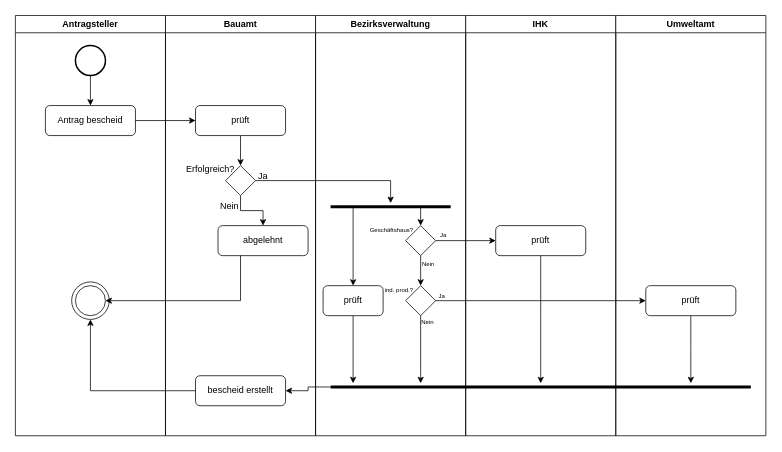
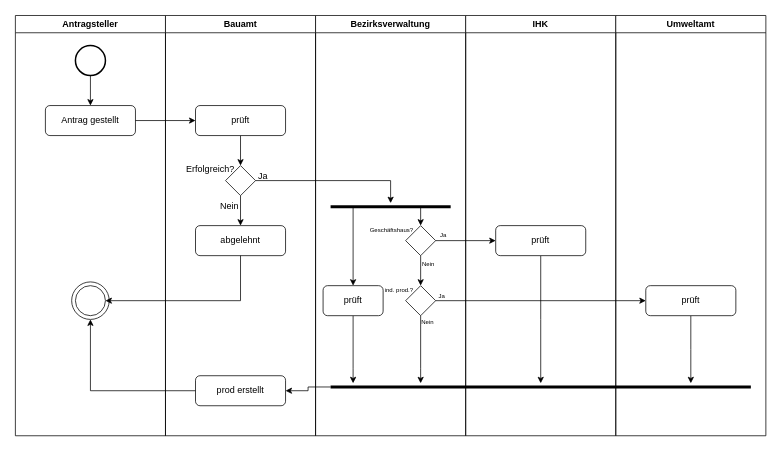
  <mxCell id="0" />
  <mxCell id="1" parent="0" />
  <mxCell id="2" value="Antragsteller" style="swimlane;whiteSpace=wrap;html=1;" vertex="1" parent="1"><mxGeometry x="20" y="20" width="200" height="560" as="geometry"><mxRectangle x="40" y="40" width="110" height="30" as="alternateBounds" /></mxGeometry></mxCell>
  <mxCell id="3" style="edgeStyle=orthogonalEdgeStyle;rounded=0;orthogonalLoop=1;jettySize=auto;html=1;entryX=0.5;entryY=0;entryDx=0;entryDy=0;" edge="1" parent="2" source="4" target="5"><mxGeometry relative="1" as="geometry" /></mxCell>
  <mxCell id="4" value="" style="strokeWidth=2;html=1;shape=mxgraph.flowchart.start_2;whiteSpace=wrap;fillColor=light-dark(#FFFFFF,#FFFFFF);" vertex="1" parent="2"><mxGeometry x="80" y="40" width="40" height="40" as="geometry" /></mxCell>
- <mxCell id="5" value="Antrag bescheid" style="rounded=1;whiteSpace=wrap;html=1;" vertex="1" parent="2"><mxGeometry x="40" y="120" width="120" height="40" as="geometry" /></mxCell>
+ <mxCell id="5" value="Antrag gestellt" style="rounded=1;whiteSpace=wrap;html=1;" vertex="1" parent="2"><mxGeometry x="40" y="120" width="120" height="40" as="geometry" /></mxCell>
  <mxCell id="6" value="" style="strokeWidth=2;html=1;shape=mxgraph.flowchart.start_2;whiteSpace=wrap;fillColor=light-dark(#FFFFFF,#FFFFFF);" vertex="1" parent="2"><mxGeometry x="80" y="360" width="40" height="40" as="geometry" /></mxCell>
  <mxCell id="7" value="" style="group" vertex="1" connectable="0" parent="2"><mxGeometry x="75" y="355" width="50" height="50" as="geometry" /></mxCell>
  <mxCell id="8" value="" style="ellipse;whiteSpace=wrap;html=1;aspect=fixed;" vertex="1" parent="7"><mxGeometry width="50" height="50" as="geometry" /></mxCell>
  <mxCell id="9" value="" style="ellipse;whiteSpace=wrap;html=1;aspect=fixed;fillColor=light-dark(#FFFFFF,#FFFFFF);perimeterSpacing=0;" vertex="1" parent="7"><mxGeometry x="5" y="5" width="40" height="40" as="geometry" /></mxCell>
  <mxCell id="10" value="Bauamt" style="swimlane;whiteSpace=wrap;html=1;" vertex="1" parent="1"><mxGeometry x="220" y="20" width="200" height="560" as="geometry"><mxRectangle x="240" y="40" width="80" height="30" as="alternateBounds" /></mxGeometry></mxCell>
  <mxCell id="11" style="edgeStyle=orthogonalEdgeStyle;rounded=0;orthogonalLoop=1;jettySize=auto;html=1;entryX=0;entryY=0;entryDx=0;entryDy=0;" edge="1" parent="10" source="12" target="15"><mxGeometry relative="1" as="geometry" /></mxCell>
  <mxCell id="12" value="prüft" style="rounded=1;whiteSpace=wrap;html=1;" vertex="1" parent="10"><mxGeometry x="40" y="120" width="120" height="40" as="geometry" /></mxCell>
  <mxCell id="13" style="edgeStyle=orthogonalEdgeStyle;rounded=0;orthogonalLoop=1;jettySize=auto;html=1;entryX=0.5;entryY=0;entryDx=0;entryDy=0;" edge="1" parent="10" source="14" target="17"><mxGeometry relative="1" as="geometry" /></mxCell>
  <mxCell id="14" value="" style="rhombus;whiteSpace=wrap;html=1;" vertex="1" parent="10"><mxGeometry x="80" y="200" width="40" height="40" as="geometry" /></mxCell>
  <mxCell id="15" value="Ja" style="text;html=1;align=center;verticalAlign=middle;whiteSpace=wrap;rounded=0;" vertex="1" parent="10"><mxGeometry x="100" y="200" width="60" height="30" as="geometry" /></mxCell>
  <mxCell id="16" value="Erfolgreich?" style="text;html=1;align=center;verticalAlign=middle;whiteSpace=wrap;rounded=0;" vertex="1" parent="10"><mxGeometry x="30" y="190" width="60" height="30" as="geometry" /></mxCell>
- <mxCell id="17" value="abgelehnt" style="rounded=1;whiteSpace=wrap;html=1;" vertex="1" parent="10"><mxGeometry x="70" y="280" width="120" height="40" as="geometry" /></mxCell>
+ <mxCell id="17" value="abgelehnt" style="rounded=1;whiteSpace=wrap;html=1;" vertex="1" parent="10"><mxGeometry x="40" y="280" width="120" height="40" as="geometry" /></mxCell>
  <mxCell id="18" value="&lt;div&gt;Nein&lt;/div&gt;" style="text;html=1;align=center;verticalAlign=middle;resizable=0;points=[];autosize=1;strokeColor=none;fillColor=none;" vertex="1" parent="10"><mxGeometry x="60" y="240" width="50" height="30" as="geometry" /></mxCell>
- <mxCell id="19" value="bescheid erstellt" style="rounded=1;whiteSpace=wrap;html=1;" vertex="1" parent="10"><mxGeometry x="40" y="480" width="120" height="40" as="geometry" /></mxCell>
+ <mxCell id="19" value="prod erstellt" style="rounded=1;whiteSpace=wrap;html=1;" vertex="1" parent="10"><mxGeometry x="40" y="480" width="120" height="40" as="geometry" /></mxCell>
  <mxCell id="20" value="Bezirksverwaltung" style="swimlane;whiteSpace=wrap;html=1;" vertex="1" parent="1"><mxGeometry x="420" y="20" width="200" height="560" as="geometry" /></mxCell>
  <mxCell id="21" style="edgeStyle=orthogonalEdgeStyle;rounded=0;orthogonalLoop=1;jettySize=auto;html=1;exitX=0.75;exitY=0.5;exitDx=0;exitDy=0;exitPerimeter=0;entryX=0.5;entryY=0;entryDx=0;entryDy=0;" edge="1" parent="20" source="23" target="25"><mxGeometry relative="1" as="geometry" /></mxCell>
  <mxCell id="22" style="edgeStyle=orthogonalEdgeStyle;rounded=0;orthogonalLoop=1;jettySize=auto;html=1;exitX=0.25;exitY=0.5;exitDx=0;exitDy=0;exitPerimeter=0;entryX=0.5;entryY=0;entryDx=0;entryDy=0;" edge="1" parent="20" source="23" target="27"><mxGeometry relative="1" as="geometry"><Array as="points"><mxPoint x="50" y="255" /></Array></mxGeometry></mxCell>
  <mxCell id="23" value="" style="line;strokeWidth=4;html=1;" vertex="1" parent="20"><mxGeometry x="20" y="250" width="160" height="10" as="geometry" /></mxCell>
  <mxCell id="24" style="edgeStyle=orthogonalEdgeStyle;rounded=0;orthogonalLoop=1;jettySize=auto;html=1;entryX=0.5;entryY=0;entryDx=0;entryDy=0;" edge="1" parent="20" source="25" target="29"><mxGeometry relative="1" as="geometry" /></mxCell>
  <mxCell id="25" value="" style="rhombus;whiteSpace=wrap;html=1;" vertex="1" parent="20"><mxGeometry x="120" y="280" width="40" height="40" as="geometry" /></mxCell>
  <mxCell id="26" style="edgeStyle=orthogonalEdgeStyle;rounded=0;orthogonalLoop=1;jettySize=auto;html=1;" edge="1" parent="20" source="27" target="30"><mxGeometry relative="1" as="geometry"><Array as="points"><mxPoint x="50" y="470" /><mxPoint x="50" y="470" /></Array></mxGeometry></mxCell>
  <mxCell id="27" value="prüft" style="rounded=1;whiteSpace=wrap;html=1;" vertex="1" parent="20"><mxGeometry x="10" y="360" width="80" height="40" as="geometry" /></mxCell>
  <mxCell id="28" style="edgeStyle=orthogonalEdgeStyle;rounded=0;orthogonalLoop=1;jettySize=auto;html=1;" edge="1" parent="20" source="29" target="30"><mxGeometry relative="1" as="geometry"><Array as="points"><mxPoint x="140" y="470" /><mxPoint x="140" y="470" /></Array></mxGeometry></mxCell>
  <mxCell id="29" value="" style="rhombus;whiteSpace=wrap;html=1;" vertex="1" parent="20"><mxGeometry x="120" y="360" width="40" height="40" as="geometry" /></mxCell>
  <mxCell id="30" value="" style="line;strokeWidth=4;html=1;" vertex="1" parent="20"><mxGeometry x="20" y="490" width="560" height="10" as="geometry" /></mxCell>
  <mxCell id="31" value="Geschäftshaus?" style="text;html=1;align=center;verticalAlign=middle;resizable=0;points=[];autosize=1;strokeColor=none;fillColor=none;fontSize=8;" vertex="1" parent="20"><mxGeometry x="61" y="276" width="80" height="20" as="geometry" /></mxCell>
  <mxCell id="32" value="ind. prod.?" style="text;html=1;align=center;verticalAlign=middle;resizable=0;points=[];autosize=1;strokeColor=none;fillColor=none;fontSize=8;" vertex="1" parent="20"><mxGeometry x="81" y="356" width="60" height="20" as="geometry" /></mxCell>
  <mxCell id="33" value="Ja" style="text;html=1;align=center;verticalAlign=middle;resizable=0;points=[];autosize=1;strokeColor=none;fillColor=none;fontSize=8;" vertex="1" parent="20"><mxGeometry x="155" y="283" width="30" height="20" as="geometry" /></mxCell>
  <mxCell id="34" value="Nein" style="text;html=1;align=center;verticalAlign=middle;resizable=0;points=[];autosize=1;strokeColor=none;fillColor=none;fontSize=8;" vertex="1" parent="20"><mxGeometry x="130" y="321" width="40" height="20" as="geometry" /></mxCell>
  <mxCell id="35" value="IHK" style="swimlane;whiteSpace=wrap;html=1;" vertex="1" parent="1"><mxGeometry x="620" y="20" width="200" height="560" as="geometry" /></mxCell>
  <mxCell id="36" style="edgeStyle=orthogonalEdgeStyle;rounded=0;orthogonalLoop=1;jettySize=auto;html=1;" edge="1" parent="35" source="37"><mxGeometry relative="1" as="geometry"><mxPoint x="100" y="490" as="targetPoint" /></mxGeometry></mxCell>
  <mxCell id="37" value="prüft" style="rounded=1;whiteSpace=wrap;html=1;" vertex="1" parent="35"><mxGeometry x="40" y="280" width="120" height="40" as="geometry" /></mxCell>
  <mxCell id="38" value="Umweltamt" style="swimlane;whiteSpace=wrap;html=1;" vertex="1" parent="1"><mxGeometry x="820" y="20" width="200" height="560" as="geometry" /></mxCell>
  <mxCell id="39" style="edgeStyle=orthogonalEdgeStyle;rounded=0;orthogonalLoop=1;jettySize=auto;html=1;" edge="1" parent="38" source="40"><mxGeometry relative="1" as="geometry"><mxPoint x="100" y="490" as="targetPoint" /></mxGeometry></mxCell>
  <mxCell id="40" value="prüft" style="rounded=1;whiteSpace=wrap;html=1;" vertex="1" parent="38"><mxGeometry x="40" y="360" width="120" height="40" as="geometry" /></mxCell>
  <mxCell id="41" style="edgeStyle=orthogonalEdgeStyle;rounded=0;orthogonalLoop=1;jettySize=auto;html=1;entryX=0;entryY=0.5;entryDx=0;entryDy=0;" edge="1" parent="1" source="5" target="12"><mxGeometry relative="1" as="geometry" /></mxCell>
  <mxCell id="42" style="edgeStyle=orthogonalEdgeStyle;rounded=0;orthogonalLoop=1;jettySize=auto;html=1;entryX=1;entryY=0.5;entryDx=0;entryDy=0;entryPerimeter=0;" edge="1" parent="1" source="17" target="6"><mxGeometry relative="1" as="geometry"><mxPoint x="320" y="410" as="targetPoint" /><Array as="points"><mxPoint x="320" y="400" /></Array></mxGeometry></mxCell>
  <mxCell id="43" style="edgeStyle=orthogonalEdgeStyle;rounded=0;orthogonalLoop=1;jettySize=auto;html=1;" edge="1" parent="1" source="14" target="23"><mxGeometry relative="1" as="geometry"><mxPoint x="470" y="240" as="targetPoint" /></mxGeometry></mxCell>
  <mxCell id="44" style="edgeStyle=orthogonalEdgeStyle;rounded=0;orthogonalLoop=1;jettySize=auto;html=1;entryX=0;entryY=0.5;entryDx=0;entryDy=0;" edge="1" parent="1" source="25" target="37"><mxGeometry relative="1" as="geometry" /></mxCell>
  <mxCell id="45" style="edgeStyle=orthogonalEdgeStyle;rounded=0;orthogonalLoop=1;jettySize=auto;html=1;entryX=0;entryY=0.5;entryDx=0;entryDy=0;" edge="1" parent="1" source="29" target="40"><mxGeometry relative="1" as="geometry" /></mxCell>
  <mxCell id="46" value="Ja" style="text;html=1;align=center;verticalAlign=middle;resizable=0;points=[];autosize=1;strokeColor=none;fillColor=none;fontSize=8;" vertex="1" parent="1"><mxGeometry x="573" y="384" width="30" height="20" as="geometry" /></mxCell>
  <mxCell id="47" value="Nein" style="text;html=1;align=center;verticalAlign=middle;resizable=0;points=[];autosize=1;strokeColor=none;fillColor=none;fontSize=8;" vertex="1" parent="1"><mxGeometry x="549" y="419" width="40" height="20" as="geometry" /></mxCell>
  <mxCell id="48" style="edgeStyle=orthogonalEdgeStyle;rounded=0;orthogonalLoop=1;jettySize=auto;html=1;entryX=1;entryY=0.5;entryDx=0;entryDy=0;" edge="1" parent="1" source="30" target="19"><mxGeometry relative="1" as="geometry" /></mxCell>
  <mxCell id="49" style="edgeStyle=orthogonalEdgeStyle;rounded=0;orthogonalLoop=1;jettySize=auto;html=1;entryX=0.5;entryY=1;entryDx=0;entryDy=0;" edge="1" parent="1" source="19" target="8"><mxGeometry relative="1" as="geometry" /></mxCell>
